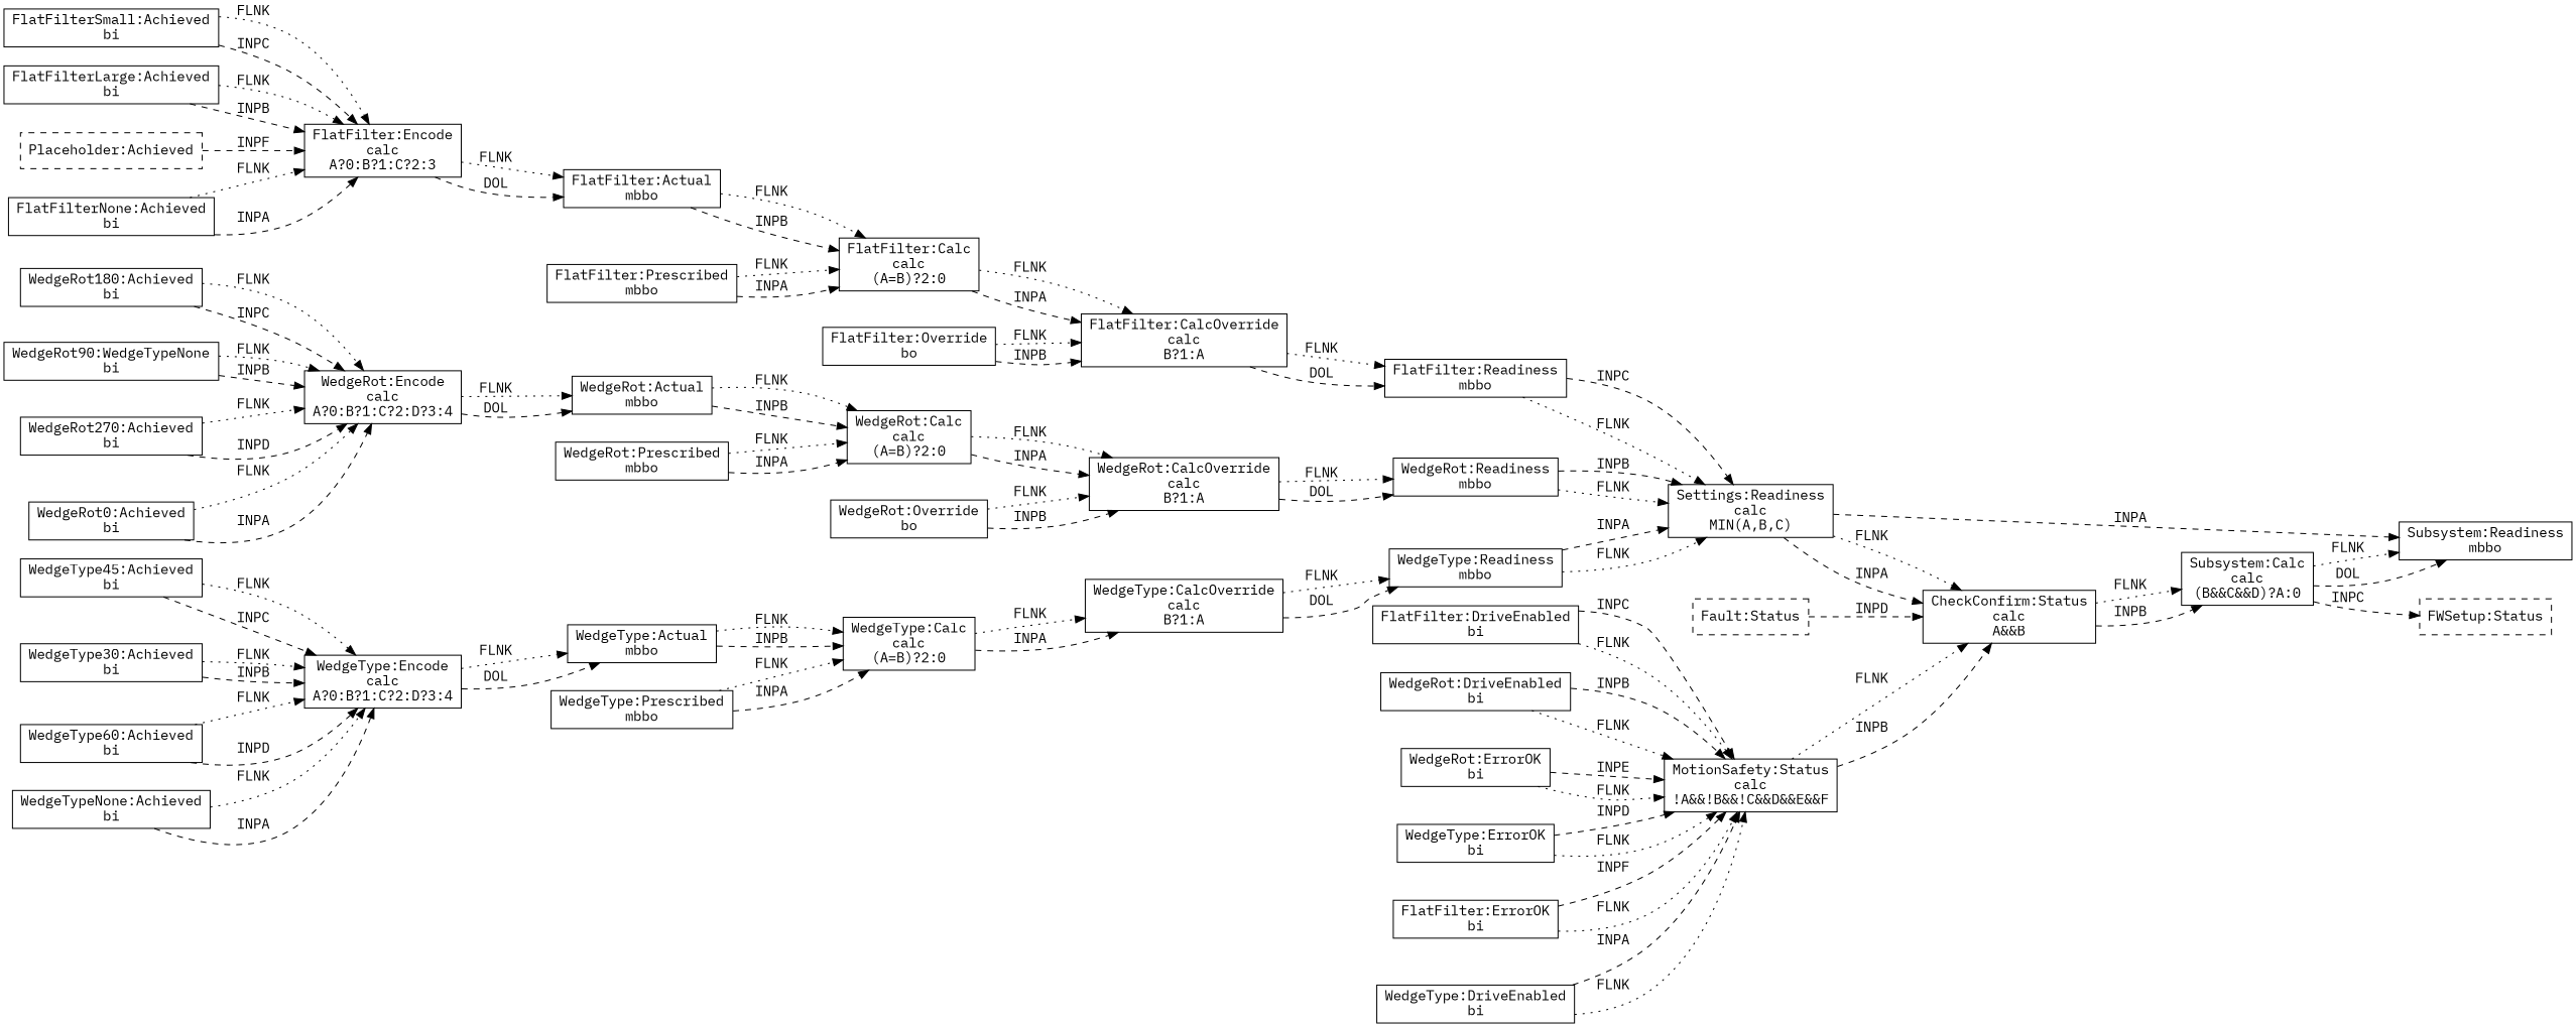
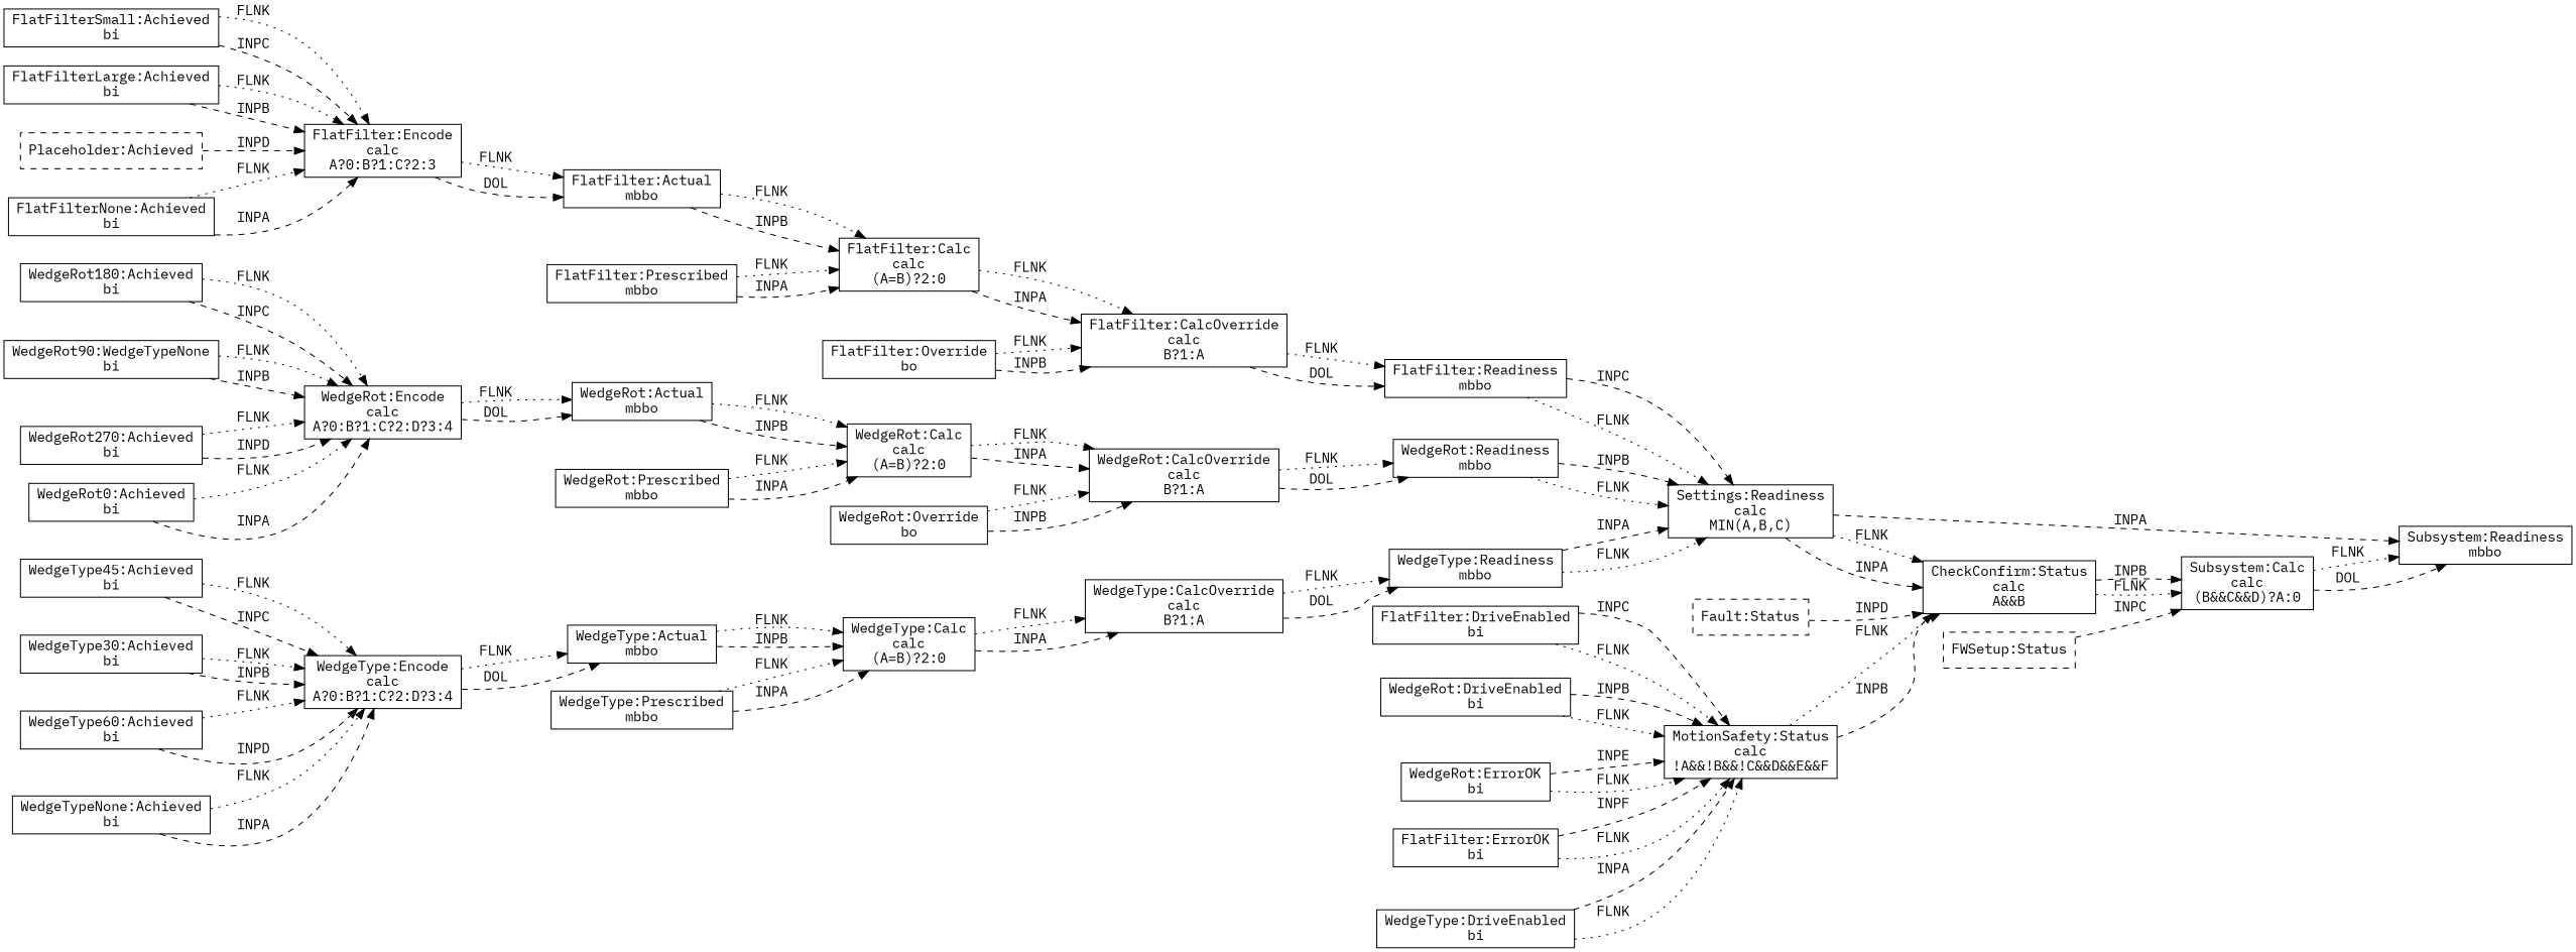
  digraph {
    fontname="IBM Plex Mono"
    rankdir=LR
    node [fontname="IBM Plex Mono" shape=box]
    edge [fontname="IBM Plex Mono" style=dashed]
    n1 [label="MotionSafety:Status\ncalc\n!A&&!B&&!C&&D&&E&&F"]
    n2 [label="CheckConfirm:Status\ncalc\nA&&B"]
    n3 [label="Subsystem:Calc\ncalc\n(B&&C&&D)?A:0"]
    n4 [label="FlatFilter:DriveEnabled\nbi"]
    n5 [label="WedgeRot:DriveEnabled\nbi"]
    n6 [label="WedgeRot:ErrorOK\nbi"]
-   n7 [label="WedgeType:ErrorOK\nbi"]
    n8 [label="FlatFilter:ErrorOK\nbi"]
    n9 [label="WedgeType:DriveEnabled\nbi"]
    n10 [label="Subsystem:Readiness\nmbbo"]
    n11 [label="Settings:Readiness\ncalc\nMIN(A,B,C)"]
    n12 [label="FlatFilter:Readiness\nmbbo"]
    n13 [label="WedgeRot:Readiness\nmbbo"]
    n14 [label="WedgeType:Readiness\nmbbo"]
    "FWSetup:Status" [style=dashed]
    "Fault:Status" [style=dashed]
    n17 [label="WedgeType:Encode\ncalc\nA?0:B?1:C?2:D?3:4"]
    n18 [label="WedgeType:Actual\nmbbo"]
    n19 [label="WedgeType:Calc\ncalc\n(A=B)?2:0"]
    n20 [label="WedgeType45:Achieved\nbi"]
    n21 [label="WedgeType30:Achieved\nbi"]
    n22 [label="WedgeType60:Achieved\nbi"]
    n23 [label="WedgeTypeNone:Achieved\nbi"]
    n24 [label="WedgeType:CalcOverride\ncalc\nB?1:A"]
    n25 [label="WedgeType:Prescribed\nmbbo"]
    n26 [label="WedgeRot:Encode\ncalc\nA?0:B?1:C?2:D?3:4"]
    n27 [label="WedgeRot:Actual\nmbbo"]
    n28 [label="WedgeRot:Calc\ncalc\n(A=B)?2:0"]
    n29 [label="WedgeRot180:Achieved\nbi"]
    n30 [label="WedgeRot90:WedgeTypeNone\nbi"]
    n31 [label="WedgeRot270:Achieved\nbi"]
    n32 [label="WedgeRot0:Achieved\nbi"]
    n33 [label="WedgeRot:CalcOverride\ncalc\nB?1:A"]
    n34 [label="WedgeRot:Prescribed\nmbbo"]
    n35 [label="WedgeRot:Override\nbo"]
    n36 [label="FlatFilter:Encode\ncalc\nA?0:B?1:C?2:3"]
    n37 [label="FlatFilter:Actual\nmbbo"]
    n38 [label="FlatFilter:Calc\ncalc\n(A=B)?2:0"]
    n39 [label="FlatFilterSmall:Achieved\nbi"]
    n40 [label="FlatFilterLarge:Achieved\nbi"]
    "Placeholder:Achieved" [style=dashed]
    n42 [label="FlatFilterNone:Achieved\nbi"]
    n43 [label="FlatFilter:CalcOverride\ncalc\nB?1:A"]
    n44 [label="FlatFilter:Prescribed\nmbbo"]
    n45 [label="FlatFilter:Override\nbo"]
    n1 -> n2 [label="FLNK  " style=dotted]
    n1 -> n2 [label="INPB  "]
    n2 -> n3 [label="FLNK  " style=dotted]
    n2 -> n3 [label="INPB  "]
    n3 -> n10 [label="FLNK  " style=dotted]
    n3 -> n10 [label="DOL  "]
    n4 -> n1 [label="INPC  "]
    n4 -> n1 [label="FLNK  " style=dotted]
    n5 -> n1 [label="INPB  "]
    n5 -> n1 [label="FLNK  " style=dotted]
    n6 -> n1 [label="INPE  "]
    n6 -> n1 [label="FLNK  " style=dotted]
-   n7 -> n1 [label="INPD  "]
-   n7 -> n1 [label="FLNK  " style=dotted]
    n8 -> n1 [label="INPF  "]
    n8 -> n1 [label="FLNK  " style=dotted]
    n9 -> n1 [label="INPA  "]
    n9 -> n1 [label="FLNK  " style=dotted]
    n11 -> n2 [label="FLNK  " style=dotted]
    n11 -> n2 [label="INPA  "]
    n11 -> n10 [label="INPA  "]
    n12 -> n11 [label="INPC  "]
    n12 -> n11 [label="FLNK  " style=dotted]
    n13 -> n11 [label="INPB  "]
    n13 -> n11 [label="FLNK  " style=dotted]
    n14 -> n11 [label="INPA  "]
    n14 -> n11 [label="FLNK  " style=dotted]
-   n3 -> "FWSetup:Status" [label="INPC  "]
+   "FWSetup:Status" -> n3 [label="INPC  "]
    "Fault:Status" -> n2 [label="INPD  "]
    n17 -> n18 [label="FLNK  " style=dotted]
    n17 -> n18 [label="DOL  "]
    n18 -> n19 [label="FLNK  " style=dotted]
    n18 -> n19 [label="INPB  "]
    n19 -> n24 [label="FLNK  " style=dotted]
    n19 -> n24 [label="INPA  "]
    n20 -> n17 [label="INPC  "]
    n20 -> n17 [label="FLNK  " style=dotted]
    n21 -> n17 [label="INPB  "]
    n21 -> n17 [label="FLNK  " style=dotted]
    n22 -> n17 [label="INPD  "]
    n22 -> n17 [label="FLNK  " style=dotted]
    n23 -> n17 [label="INPA  "]
    n23 -> n17 [label="FLNK  " style=dotted]
    n24 -> n14 [label="FLNK  " style=dotted]
    n24 -> n14 [label="DOL  "]
    n25 -> n19 [label="FLNK  " style=dotted]
    n25 -> n19 [label="INPA  "]
    n26 -> n27 [label="FLNK  " style=dotted]
    n26 -> n27 [label="DOL  "]
    n27 -> n28 [label="FLNK  " style=dotted]
    n27 -> n28 [label="INPB  "]
    n28 -> n33 [label="FLNK  " style=dotted]
    n28 -> n33 [label="INPA  "]
    n29 -> n26 [label="INPC  "]
    n29 -> n26 [label="FLNK  " style=dotted]
    n30 -> n26 [label="INPB  "]
    n30 -> n26 [label="FLNK  " style=dotted]
    n31 -> n26 [label="INPD  "]
    n31 -> n26 [label="FLNK  " style=dotted]
    n32 -> n26 [label="INPA  "]
    n32 -> n26 [label="FLNK  " style=dotted]
    n33 -> n13 [label="FLNK  " style=dotted]
    n33 -> n13 [label="DOL  "]
    n34 -> n28 [label="FLNK  " style=dotted]
    n34 -> n28 [label="INPA  "]
    n35 -> n33 [label="FLNK  " style=dotted]
    n35 -> n33 [label="INPB  "]
    n36 -> n37 [label="FLNK  " style=dotted]
    n36 -> n37 [label="DOL  "]
    n37 -> n38 [label="FLNK  " style=dotted]
    n37 -> n38 [label="INPB  "]
    n38 -> n43 [label="FLNK  " style=dotted]
    n38 -> n43 [label="INPA  "]
    n39 -> n36 [label="INPC  "]
    n39 -> n36 [label="FLNK  " style=dotted]
    n40 -> n36 [label="INPB  "]
    n40 -> n36 [label="FLNK  " style=dotted]
-   "Placeholder:Achieved" -> n36 [label="INPF  "]
+   "Placeholder:Achieved" -> n36 [label="INPD  "]
    n42 -> n36 [label="INPA  "]
    n42 -> n36 [label="FLNK  " style=dotted]
    n43 -> n12 [label="FLNK  " style=dotted]
    n43 -> n12 [label="DOL  "]
    n44 -> n38 [label="FLNK  " style=dotted]
    n44 -> n38 [label="INPA  "]
    n45 -> n43 [label="FLNK  " style=dotted]
    n45 -> n43 [label="INPB  "]
  }
